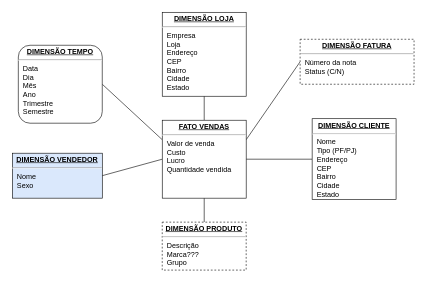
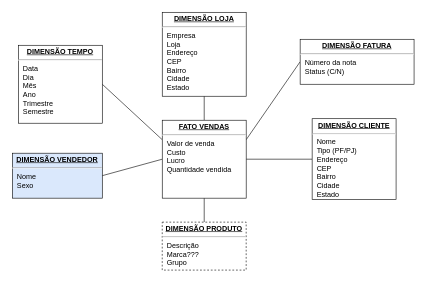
  <mxCell id="0" />
  <mxCell id="1" parent="0" />
  <mxCell id="2" style="rounded=0;orthogonalLoop=1;jettySize=auto;html=1;endArrow=none;endFill=0;exitX=0.5;exitY=0;exitDx=0;exitDy=0;entryX=0.5;entryY=1;entryDx=0;entryDy=0;" edge="1" parent="1" source="8" target="10"><mxGeometry relative="1" as="geometry"><mxPoint x="340" y="140" as="targetPoint" /></mxGeometry></mxCell>
  <mxCell id="3" style="rounded=0;orthogonalLoop=1;jettySize=auto;html=1;endArrow=none;endFill=0;entryX=1;entryY=0.5;entryDx=0;entryDy=0;exitX=0;exitY=0.25;exitDx=0;exitDy=0;" edge="1" parent="1" source="8" target="9"><mxGeometry relative="1" as="geometry" /></mxCell>
  <mxCell id="4" style="rounded=0;orthogonalLoop=1;jettySize=auto;html=1;endArrow=none;endFill=0;" edge="1" parent="1" source="8" target="13"><mxGeometry relative="1" as="geometry" /></mxCell>
  <mxCell id="5" style="rounded=0;orthogonalLoop=1;jettySize=auto;html=1;endArrow=none;endFill=0;exitX=0;exitY=0.5;exitDx=0;exitDy=0;entryX=1;entryY=0.5;entryDx=0;entryDy=0;" edge="1" parent="1" source="8" target="12"><mxGeometry relative="1" as="geometry" /></mxCell>
  <mxCell id="6" style="edgeStyle=none;rounded=0;orthogonalLoop=1;jettySize=auto;html=1;entryX=0;entryY=0.5;entryDx=0;entryDy=0;endArrow=none;endFill=0;exitX=1;exitY=0.5;exitDx=0;exitDy=0;" edge="1" parent="1" source="8" target="11"><mxGeometry relative="1" as="geometry" /></mxCell>
  <mxCell id="7" style="edgeStyle=none;rounded=0;orthogonalLoop=1;jettySize=auto;html=1;entryX=0;entryY=0.5;entryDx=0;entryDy=0;endArrow=none;endFill=0;exitX=1;exitY=0.25;exitDx=0;exitDy=0;" edge="1" parent="1" source="8" target="14"><mxGeometry relative="1" as="geometry" /></mxCell>
  <mxCell id="8" value="&lt;p style=&quot;margin: 0px ; margin-top: 4px ; text-align: center ; text-decoration: underline&quot;&gt;&lt;b&gt;FATO VENDAS&lt;/b&gt;&lt;/p&gt;&lt;hr&gt;&lt;p style=&quot;margin: 0px ; margin-left: 8px&quot;&gt;Valor de venda&lt;/p&gt;&lt;p style=&quot;margin: 0px ; margin-left: 8px&quot;&gt;Custo&lt;/p&gt;&lt;p style=&quot;margin: 0px ; margin-left: 8px&quot;&gt;Lucro&lt;/p&gt;&lt;p style=&quot;margin: 0px ; margin-left: 8px&quot;&gt;Quantidade vendida&lt;/p&gt;" style="verticalAlign=top;align=left;overflow=fill;fontSize=12;fontFamily=Helvetica;html=1;rounded=0;shadow=0;comic=0;labelBackgroundColor=none;strokeWidth=1" parent="1" vertex="1"><mxGeometry x="270" y="200" width="140" height="130" as="geometry" /></mxCell>
- <mxCell id="9" value="&lt;p style=&quot;margin: 0px ; margin-top: 4px ; text-align: center ; text-decoration: underline&quot;&gt;&lt;b&gt;DIMENSÃO TEMPO&lt;/b&gt;&lt;/p&gt;&lt;hr&gt;&lt;p style=&quot;margin: 0px ; margin-left: 8px&quot;&gt;Data&lt;/p&gt;&lt;p style=&quot;margin: 0px ; margin-left: 8px&quot;&gt;Dia&lt;/p&gt;&lt;p style=&quot;margin: 0px ; margin-left: 8px&quot;&gt;Mês&lt;/p&gt;&lt;p style=&quot;margin: 0px ; margin-left: 8px&quot;&gt;Ano&lt;/p&gt;&lt;p style=&quot;margin: 0px ; margin-left: 8px&quot;&gt;Trimestre&lt;/p&gt;&lt;p style=&quot;margin: 0px ; margin-left: 8px&quot;&gt;Semestre&lt;/p&gt;&lt;p style=&quot;margin: 0px ; margin-left: 8px&quot;&gt;&lt;br&gt;&lt;/p&gt;" style="verticalAlign=top;align=left;overflow=fill;fontSize=12;fontFamily=Helvetica;html=1;shadow=0;comic=0;labelBackgroundColor=none;strokeWidth=1;rounded=1;" vertex="1" parent="1"><mxGeometry x="30" y="75" width="140" height="130" as="geometry" /></mxCell>
+ <mxCell id="9" value="&lt;p style=&quot;margin: 0px ; margin-top: 4px ; text-align: center ; text-decoration: underline&quot;&gt;&lt;b&gt;DIMENSÃO TEMPO&lt;/b&gt;&lt;/p&gt;&lt;hr&gt;&lt;p style=&quot;margin: 0px ; margin-left: 8px&quot;&gt;Data&lt;/p&gt;&lt;p style=&quot;margin: 0px ; margin-left: 8px&quot;&gt;Dia&lt;/p&gt;&lt;p style=&quot;margin: 0px ; margin-left: 8px&quot;&gt;Mês&lt;/p&gt;&lt;p style=&quot;margin: 0px ; margin-left: 8px&quot;&gt;Ano&lt;/p&gt;&lt;p style=&quot;margin: 0px ; margin-left: 8px&quot;&gt;Trimestre&lt;/p&gt;&lt;p style=&quot;margin: 0px ; margin-left: 8px&quot;&gt;Semestre&lt;/p&gt;&lt;p style=&quot;margin: 0px ; margin-left: 8px&quot;&gt;&lt;br&gt;&lt;/p&gt;" style="verticalAlign=top;align=left;overflow=fill;fontSize=12;fontFamily=Helvetica;html=1;rounded=0;shadow=0;comic=0;labelBackgroundColor=none;strokeWidth=1" vertex="1" parent="1"><mxGeometry x="30" y="75" width="140" height="130" as="geometry" /></mxCell>
  <mxCell id="10" value="&lt;p style=&quot;margin: 0px ; margin-top: 4px ; text-align: center ; text-decoration: underline&quot;&gt;&lt;b&gt;DIMENSÃO LOJA&lt;/b&gt;&lt;/p&gt;&lt;hr&gt;&lt;p style=&quot;margin: 0px ; margin-left: 8px&quot;&gt;Empresa&lt;/p&gt;&lt;p style=&quot;margin: 0px ; margin-left: 8px&quot;&gt;&lt;span&gt;Loja&lt;/span&gt;&lt;br&gt;&lt;/p&gt;&lt;p style=&quot;margin: 0px ; margin-left: 8px&quot;&gt;&lt;span&gt;Endereço&lt;/span&gt;&lt;br&gt;&lt;/p&gt;&lt;p style=&quot;margin: 0px 0px 0px 8px&quot;&gt;CEP&lt;/p&gt;&lt;p style=&quot;margin: 0px 0px 0px 8px&quot;&gt;Bairro&lt;/p&gt;&lt;p style=&quot;margin: 0px 0px 0px 8px&quot;&gt;Cidade&lt;/p&gt;&lt;p style=&quot;margin: 0px 0px 0px 8px&quot;&gt;Estado&lt;/p&gt;" style="verticalAlign=top;align=left;overflow=fill;fontSize=12;fontFamily=Helvetica;html=1;rounded=0;shadow=0;comic=0;labelBackgroundColor=none;strokeWidth=1" vertex="1" parent="1"><mxGeometry x="270" y="20" width="140" height="140" as="geometry" /></mxCell>
  <mxCell id="11" value="&lt;p style=&quot;margin: 0px ; margin-top: 4px ; text-align: center ; text-decoration: underline&quot;&gt;&lt;b&gt;DIMENSÃO CLIENTE&lt;/b&gt;&lt;/p&gt;&lt;hr&gt;&lt;p style=&quot;margin: 0px ; margin-left: 8px&quot;&gt;Nome&lt;/p&gt;&lt;p style=&quot;margin: 0px ; margin-left: 8px&quot;&gt;Tipo (PF/PJ)&lt;/p&gt;&lt;p style=&quot;margin: 0px ; margin-left: 8px&quot;&gt;Endereço&lt;/p&gt;&lt;p style=&quot;margin: 0px ; margin-left: 8px&quot;&gt;CEP&lt;/p&gt;&lt;p style=&quot;margin: 0px ; margin-left: 8px&quot;&gt;Bairro&lt;/p&gt;&lt;p style=&quot;margin: 0px ; margin-left: 8px&quot;&gt;Cidade&lt;/p&gt;&lt;p style=&quot;margin: 0px ; margin-left: 8px&quot;&gt;Estado&lt;/p&gt;" style="verticalAlign=top;align=left;overflow=fill;fontSize=12;fontFamily=Helvetica;html=1;rounded=0;shadow=0;comic=0;labelBackgroundColor=none;strokeWidth=1" vertex="1" parent="1"><mxGeometry x="520" y="197.5" width="140" height="135" as="geometry" /></mxCell>
  <mxCell id="12" value="&lt;p style=&quot;margin: 0px ; margin-top: 4px ; text-align: center ; text-decoration: underline&quot;&gt;&lt;b&gt;DIMENSÃO VENDEDOR&lt;/b&gt;&lt;/p&gt;&lt;hr&gt;&lt;p style=&quot;margin: 0px ; margin-left: 8px&quot;&gt;Nome&lt;br&gt;&lt;/p&gt;&lt;p style=&quot;margin: 0px ; margin-left: 8px&quot;&gt;Sexo&lt;/p&gt;&lt;p style=&quot;margin: 0px ; margin-left: 8px&quot;&gt;&lt;br&gt;&lt;/p&gt;" style="verticalAlign=top;align=left;overflow=fill;fontSize=12;fontFamily=Helvetica;html=1;rounded=0;shadow=0;comic=0;labelBackgroundColor=none;strokeWidth=1;fillColor=#dae8fc;" vertex="1" parent="1"><mxGeometry x="20" y="255" width="150" height="75" as="geometry" /></mxCell>
  <mxCell id="13" value="&lt;p style=&quot;margin: 0px ; margin-top: 4px ; text-align: center ; text-decoration: underline&quot;&gt;&lt;b&gt;DIMENSÃO PRODUTO&lt;/b&gt;&lt;/p&gt;&lt;hr&gt;&lt;p style=&quot;margin: 0px ; margin-left: 8px&quot;&gt;Descrição&lt;br&gt;&lt;/p&gt;&lt;p style=&quot;margin: 0px ; margin-left: 8px&quot;&gt;Marca???&lt;/p&gt;&lt;p style=&quot;margin: 0px ; margin-left: 8px&quot;&gt;Grupo&lt;/p&gt;" style="verticalAlign=top;align=left;overflow=fill;fontSize=12;fontFamily=Helvetica;html=1;rounded=0;shadow=0;comic=0;labelBackgroundColor=none;strokeWidth=1;dashed=1;" vertex="1" parent="1"><mxGeometry x="270" y="370" width="140" height="80" as="geometry" /></mxCell>
- <mxCell id="14" value="&lt;p style=&quot;margin: 0px ; margin-top: 4px ; text-align: center ; text-decoration: underline&quot;&gt;&lt;b&gt;DIMENSÃO FATURA&lt;/b&gt;&lt;/p&gt;&lt;hr&gt;&lt;p style=&quot;margin: 0px ; margin-left: 8px&quot;&gt;Número da nota&lt;/p&gt;&lt;p style=&quot;margin: 0px ; margin-left: 8px&quot;&gt;Status (C/N)&lt;/p&gt;&lt;p style=&quot;margin: 0px ; margin-left: 8px&quot;&gt;&lt;br&gt;&lt;/p&gt;" style="verticalAlign=top;align=left;overflow=fill;fontSize=12;fontFamily=Helvetica;html=1;rounded=0;shadow=0;comic=0;labelBackgroundColor=none;strokeWidth=1;dashed=1;" vertex="1" parent="1"><mxGeometry x="500" y="65" width="190" height="75" as="geometry" /></mxCell>
+ <mxCell id="14" value="&lt;p style=&quot;margin: 0px ; margin-top: 4px ; text-align: center ; text-decoration: underline&quot;&gt;&lt;b&gt;DIMENSÃO FATURA&lt;/b&gt;&lt;/p&gt;&lt;hr&gt;&lt;p style=&quot;margin: 0px ; margin-left: 8px&quot;&gt;Número da nota&lt;/p&gt;&lt;p style=&quot;margin: 0px ; margin-left: 8px&quot;&gt;Status (C/N)&lt;/p&gt;&lt;p style=&quot;margin: 0px ; margin-left: 8px&quot;&gt;&lt;br&gt;&lt;/p&gt;" style="verticalAlign=top;align=left;overflow=fill;fontSize=12;fontFamily=Helvetica;html=1;rounded=0;shadow=0;comic=0;labelBackgroundColor=none;strokeWidth=1" vertex="1" parent="1"><mxGeometry x="500" y="65" width="190" height="75" as="geometry" /></mxCell>
